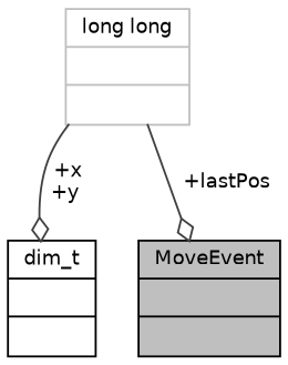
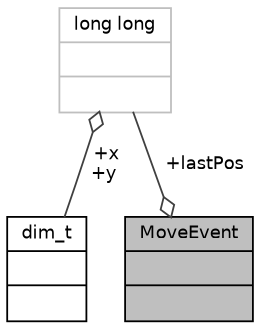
  digraph {
    node [color=black fillcolor=white fontname=Helvetica fontsize=10 shape=record style=filled]
    edge [arrowhead=odiamond color=grey25 fontname=Helvetica fontsize=10 labelfontname=Helvetica labelfontsize=10 style=solid]
    n1 [fillcolor=grey75 fontcolor=black height=0.2 label="{MoveEvent\n||}" width=0.4]
    n2 [height=0.2 label="{dim_t\n||}" width=0.4]
    n3 [color=grey75 height=0.2 label="{long long\n||}" width=0.4]
    n3 -> n1 [label=" +lastPos"]
-   n3 -> n2 [label=" +x\n+y"]
+   n2 -> n3 [label=" +x\n+y"]
  }
